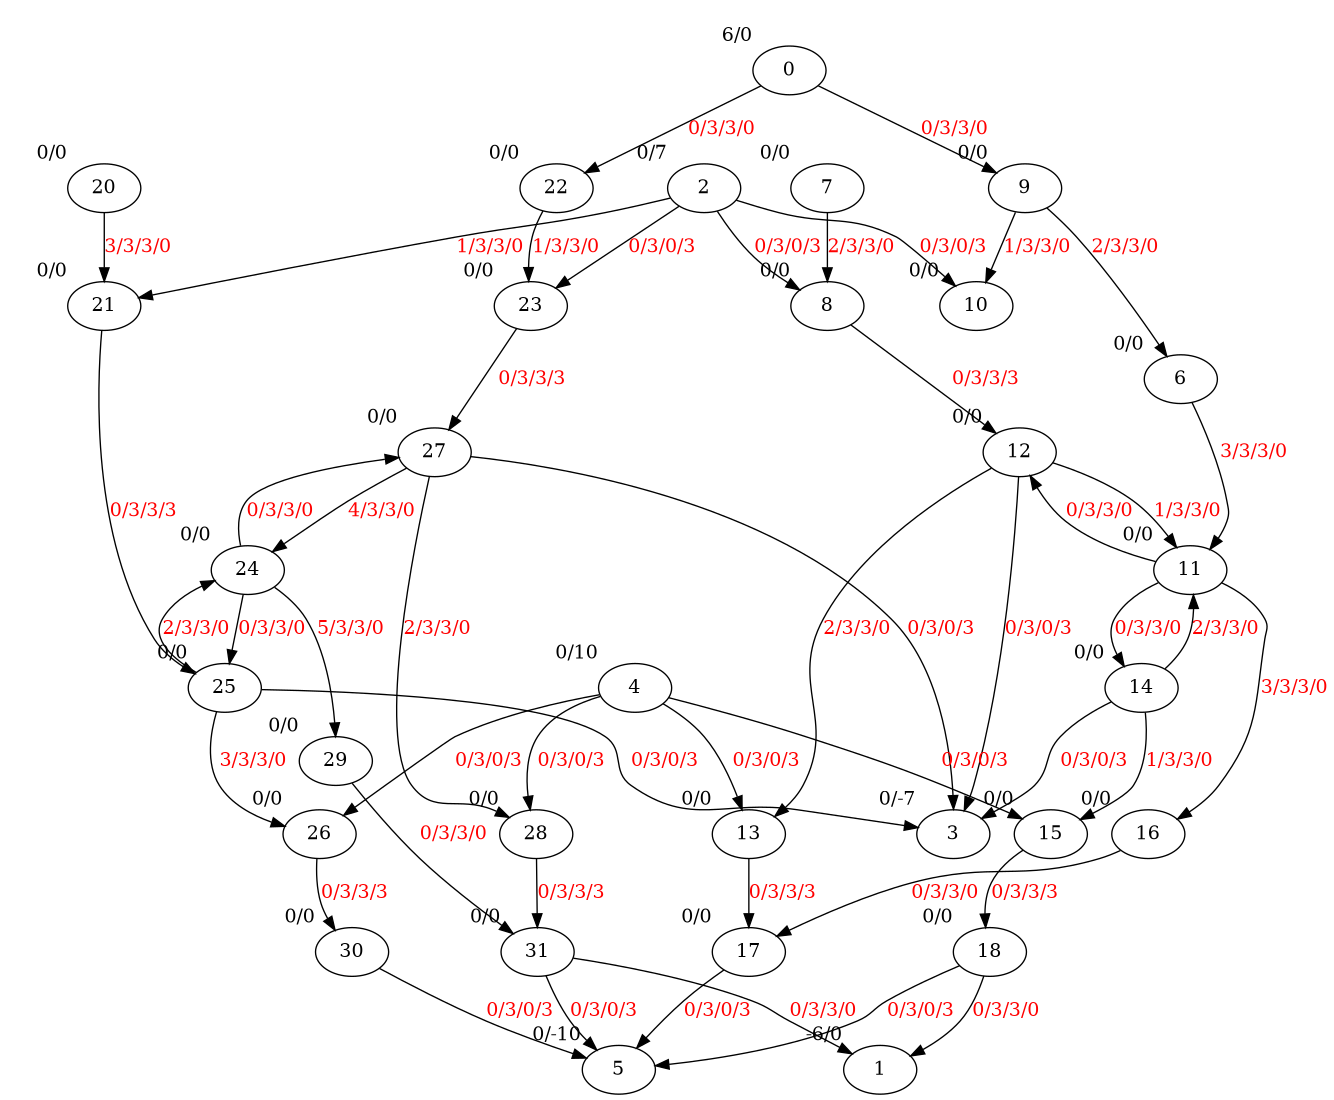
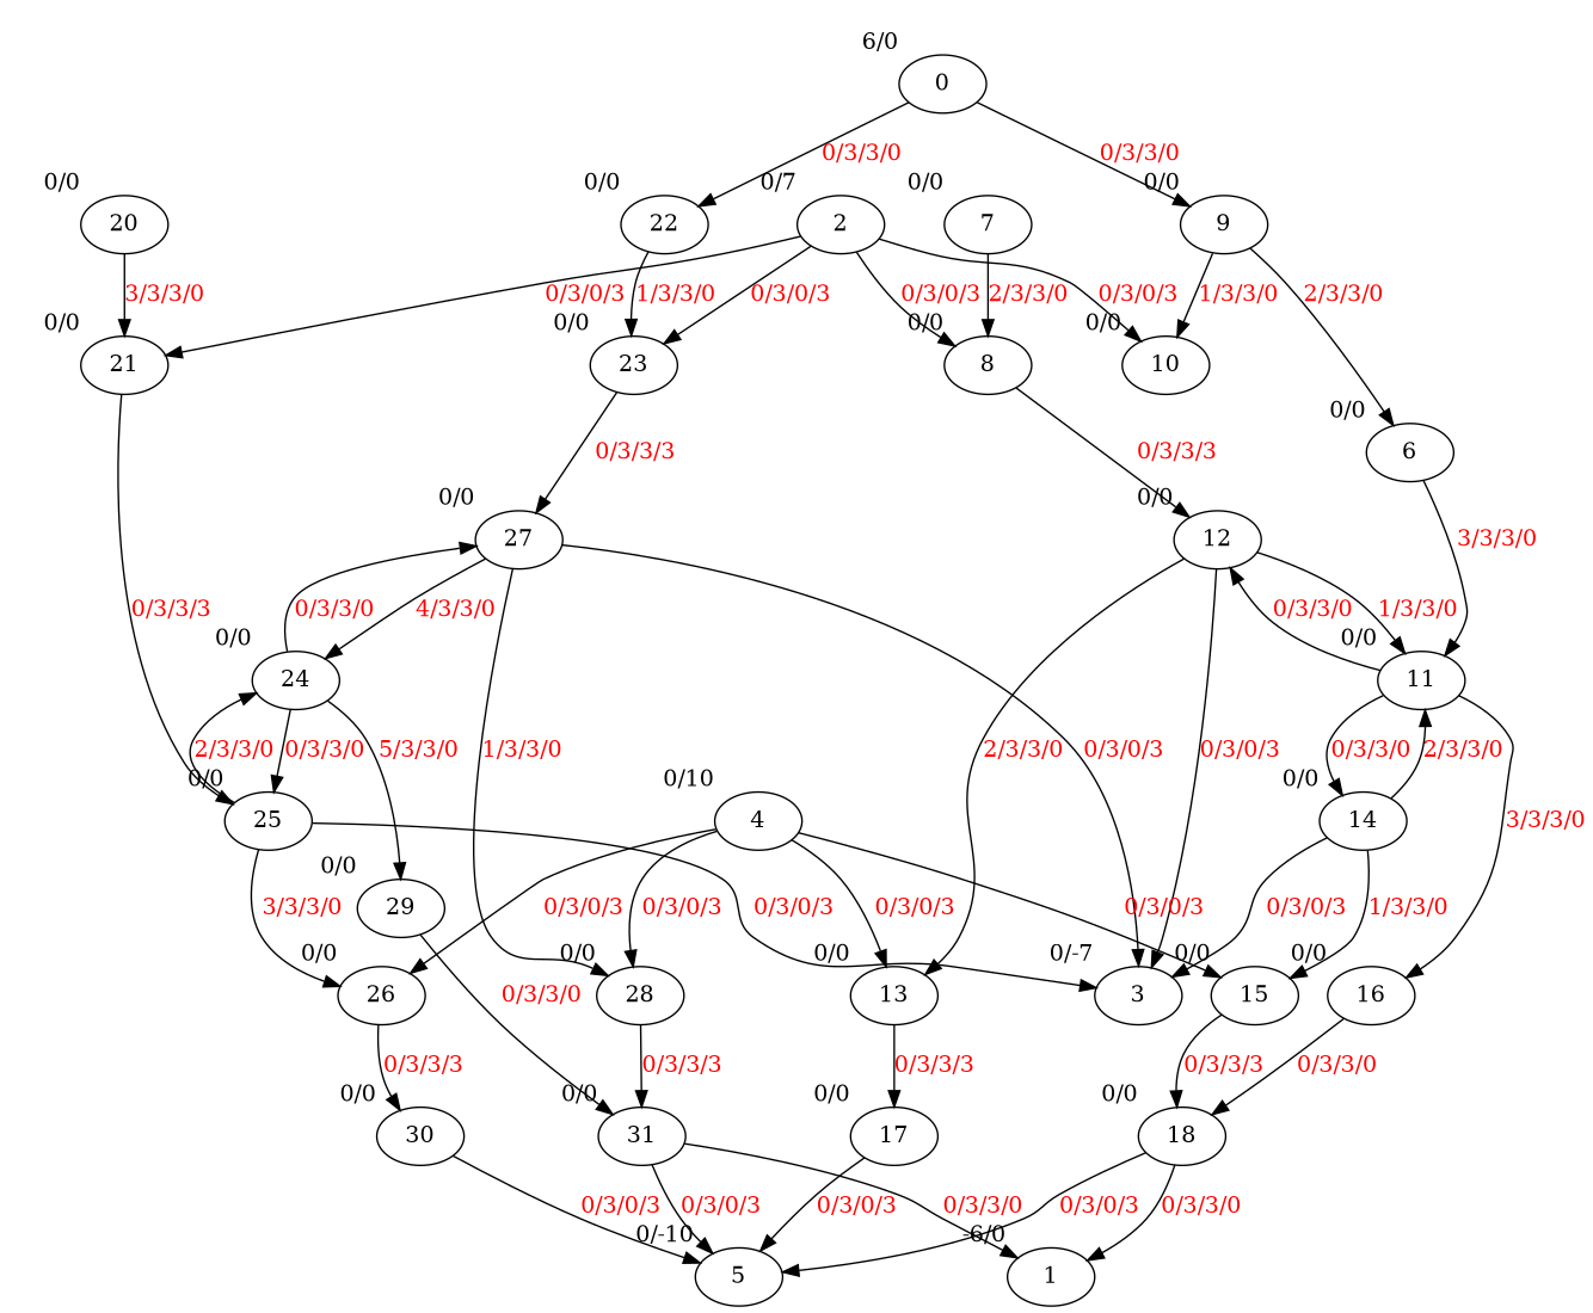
  digraph {
    node [xlabel="0/0"]
    edge [fontcolor=red]
    5 [xlabel="0/-10"]
    31
    1 [xlabel="-6/0"]
    30
    29
    28
    27
    24
    3 [xlabel="0/-7"]
    25
    26
    23
    22
    21
    20
    18
    17
    16
    15
    14
    11
    12
    13
    9
    10
    6
    8
    7
    4 [xlabel="0/10"]
    2 [xlabel="0/7"]
    0 [xlabel="6/0"]
    31 -> 5 [label="0/3/0/3"]
    31 -> 1 [label="0/3/3/0"]
    30 -> 5 [label="0/3/0/3"]
    29 -> 31 [label="0/3/3/0"]
    28 -> 31 [label="0/3/3/3"]
-   27 -> 28 [label="2/3/3/0"]
+   27 -> 28 [label="1/3/3/0"]
    27 -> 24 [label="4/3/3/0"]
    27 -> 3 [label="0/3/0/3"]
    24 -> 29 [label="5/3/3/0"]
    24 -> 27 [label="0/3/3/0"]
    24 -> 25 [label="0/3/3/0"]
    25 -> 24 [label="2/3/3/0"]
    25 -> 3 [label="0/3/0/3"]
    25 -> 26 [label="3/3/3/0"]
    26 -> 30 [label="0/3/3/3"]
    23 -> 27 [label="0/3/3/3"]
    22 -> 23 [label="1/3/3/0"]
    21 -> 25 [label="0/3/3/3"]
    20 -> 21 [label="3/3/3/0"]
    18 -> 5 [label="0/3/0/3"]
    18 -> 1 [label="0/3/3/0"]
    17 -> 5 [label="0/3/0/3"]
-   16 -> 17 [label="0/3/3/0"]
+   16 -> 18 [label="0/3/3/0"]
    15 -> 18 [label="0/3/3/3"]
    14 -> 3 [label="0/3/0/3"]
    14 -> 15 [label="1/3/3/0"]
    14 -> 11 [label="2/3/3/0"]
    11 -> 16 [label="3/3/3/0"]
    11 -> 14 [label="0/3/3/0"]
    11 -> 12 [label="0/3/3/0"]
    12 -> 3 [label="0/3/0/3"]
    12 -> 11 [label="1/3/3/0"]
    12 -> 13 [label="2/3/3/0"]
    13 -> 17 [label="0/3/3/3"]
    9 -> 10 [label="1/3/3/0"]
    9 -> 6 [label="2/3/3/0"]
    6 -> 11 [label="3/3/3/0"]
    8 -> 12 [label="0/3/3/3"]
    7 -> 8 [label="2/3/3/0"]
    4 -> 28 [label="0/3/0/3"]
    4 -> 26 [label="0/3/0/3"]
    4 -> 15 [label="0/3/0/3"]
    4 -> 13 [label="0/3/0/3"]
    2 -> 23 [label="0/3/0/3"]
-   2 -> 21 [label="1/3/3/0"]
+   2 -> 21 [label="0/3/0/3"]
    2 -> 10 [label="0/3/0/3"]
    2 -> 8 [label="0/3/0/3"]
    0 -> 22 [label="0/3/3/0"]
    0 -> 9 [label="0/3/3/0"]
  }
